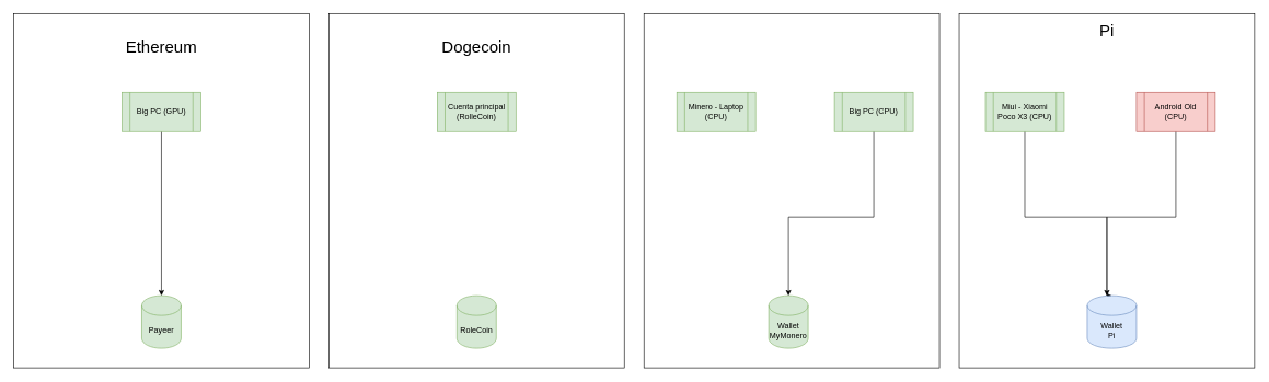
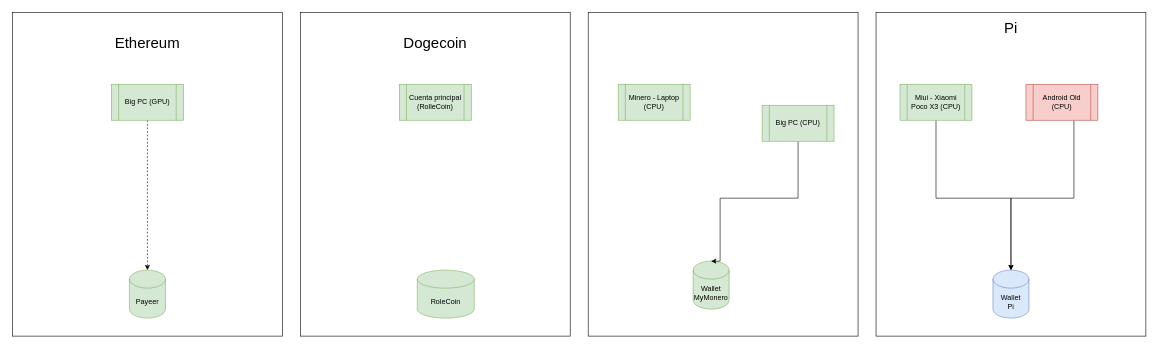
  <mxCell id="0" />
  <mxCell id="1" parent="0" />
  <mxCell id="2" value="" style="rounded=0;whiteSpace=wrap;html=1;fillColor=none;" parent="1" vertex="1"><mxGeometry x="980" y="20" width="450" height="540" as="geometry" /></mxCell>
  <mxCell id="3" value="Minero - Laptop (CPU)" style="shape=process;whiteSpace=wrap;html=1;backgroundOutline=1;fillColor=#d5e8d4;strokeColor=#82b366;" parent="1" vertex="1"><mxGeometry x="1030" y="140" width="120" height="60" as="geometry" /></mxCell>
- <mxCell id="4" value="Wallet&lt;br&gt;MyMonero" style="shape=cylinder3;whiteSpace=wrap;html=1;boundedLbl=1;backgroundOutline=1;size=15;fillColor=#d5e8d4;strokeColor=#82b366;" parent="1" vertex="1"><mxGeometry x="1170" y="450" width="60" height="80" as="geometry" /></mxCell>
+ <mxCell id="4" value="Wallet&lt;br&gt;MyMonero" style="shape=cylinder3;whiteSpace=wrap;html=1;boundedLbl=1;backgroundOutline=1;size=15;fillColor=#d5e8d4;strokeColor=#82b366;" parent="1" vertex="1"><mxGeometry x="1155" y="435" width="60" height="80" as="geometry" /></mxCell>
  <mxCell id="5" style="edgeStyle=orthogonalEdgeStyle;rounded=0;orthogonalLoop=1;jettySize=auto;html=1;entryX=0.5;entryY=0;entryDx=0;entryDy=0;entryPerimeter=0;" parent="1" source="6" target="4" edge="1"><mxGeometry relative="1" as="geometry"><Array as="points"><mxPoint x="1330" y="330" /><mxPoint x="1200" y="330" /></Array></mxGeometry></mxCell>
- <mxCell id="6" value="Big PC (CPU)" style="shape=process;whiteSpace=wrap;html=1;backgroundOutline=1;fillColor=#d5e8d4;strokeColor=#82b366;" parent="1" vertex="1"><mxGeometry x="1270" y="140" width="120" height="60" as="geometry" /></mxCell>
+ <mxCell id="6" value="Big PC (CPU)" style="shape=process;whiteSpace=wrap;html=1;backgroundOutline=1;fillColor=#d5e8d4;strokeColor=#82b366;" parent="1" vertex="1"><mxGeometry x="1270" y="175" width="120" height="60" as="geometry" /></mxCell>
  <mxCell id="7" value="" style="rounded=0;whiteSpace=wrap;html=1;fillColor=none;" parent="1" vertex="1"><mxGeometry x="1460" y="20" width="450" height="540" as="geometry" /></mxCell>
  <mxCell id="8" style="edgeStyle=orthogonalEdgeStyle;rounded=0;orthogonalLoop=1;jettySize=auto;html=1;entryX=0.5;entryY=0;entryDx=0;entryDy=0;entryPerimeter=0;" parent="1" source="9" target="10" edge="1"><mxGeometry relative="1" as="geometry"><Array as="points"><mxPoint x="1560" y="330" /><mxPoint x="1685" y="330" /></Array></mxGeometry></mxCell>
  <mxCell id="9" value="Miui - Xiaomi Poco X3 (CPU)" style="shape=process;whiteSpace=wrap;html=1;backgroundOutline=1;fillColor=#d5e8d4;strokeColor=#82b366;" parent="1" vertex="1"><mxGeometry x="1500" y="140" width="120" height="60" as="geometry" /></mxCell>
- <mxCell id="10" value="Wallet&lt;br&gt;Pi" style="shape=cylinder3;whiteSpace=wrap;html=1;boundedLbl=1;backgroundOutline=1;size=15;fillColor=#dae8fc;strokeColor=#6c8ebf;" parent="1" vertex="1"><mxGeometry x="1655" y="450" width="75" height="80" as="geometry" /></mxCell>
+ <mxCell id="10" value="Wallet&lt;br&gt;Pi" style="shape=cylinder3;whiteSpace=wrap;html=1;boundedLbl=1;backgroundOutline=1;size=15;fillColor=#dae8fc;strokeColor=#6c8ebf;" parent="1" vertex="1"><mxGeometry x="1655" y="450" width="60" height="80" as="geometry" /></mxCell>
  <mxCell id="11" style="edgeStyle=orthogonalEdgeStyle;rounded=0;orthogonalLoop=1;jettySize=auto;html=1;" parent="1" source="12" target="10" edge="1"><mxGeometry relative="1" as="geometry"><Array as="points"><mxPoint x="1790" y="330" /><mxPoint x="1685" y="330" /></Array></mxGeometry></mxCell>
- <mxCell id="12" value="Android Old (CPU)" style="shape=process;whiteSpace=wrap;html=1;backgroundOutline=1;fillColor=#f8cecc;strokeColor=#b85450;" parent="1" vertex="1"><mxGeometry x="1730" y="140" width="120" height="60" as="geometry" /></mxCell>
+ <mxCell id="12" value="Android Old (CPU)" style="shape=process;whiteSpace=wrap;html=1;backgroundOutline=1;fillColor=#f8cecc;strokeColor=#b85450;" parent="1" vertex="1"><mxGeometry x="1710" y="140" width="120" height="60" as="geometry" /></mxCell>
  <mxCell id="13" value="&lt;font style=&quot;font-size: 25px&quot;&gt;Pi&lt;/font&gt;" style="text;html=1;strokeColor=none;fillColor=none;align=center;verticalAlign=middle;whiteSpace=wrap;rounded=0;" parent="1" vertex="1"><mxGeometry x="1640" y="35" width="90" height="20" as="geometry" /></mxCell>
  <mxCell id="14" value="" style="rounded=0;whiteSpace=wrap;html=1;fillColor=none;" parent="1" vertex="1"><mxGeometry x="500" y="20" width="450" height="540" as="geometry" /></mxCell>
  <mxCell id="15" value="Cuenta principal&lt;br&gt;(RolleCoin)" style="shape=process;whiteSpace=wrap;html=1;backgroundOutline=1;fillColor=#d5e8d4;strokeColor=#82b366;" parent="1" vertex="1"><mxGeometry x="665" y="140" width="120" height="60" as="geometry" /></mxCell>
- <mxCell id="16" value="RoleCoin" style="shape=cylinder3;whiteSpace=wrap;html=1;boundedLbl=1;backgroundOutline=1;size=15;fillColor=#d5e8d4;strokeColor=#82b366;" parent="1" vertex="1"><mxGeometry x="695" y="450" width="60" height="80" as="geometry" /></mxCell>
+ <mxCell id="16" value="RoleCoin" style="shape=cylinder3;whiteSpace=wrap;html=1;boundedLbl=1;backgroundOutline=1;size=15;fillColor=#d5e8d4;strokeColor=#82b366;" parent="1" vertex="1"><mxGeometry x="695" y="450" width="95" height="80" as="geometry" /></mxCell>
  <mxCell id="17" value="&lt;font style=&quot;font-size: 25px&quot;&gt;Dogecoin&lt;/font&gt;" style="text;html=1;strokeColor=none;fillColor=none;align=center;verticalAlign=middle;whiteSpace=wrap;rounded=0;" parent="1" vertex="1"><mxGeometry x="670" y="60" width="110" height="20" as="geometry" /></mxCell>
  <mxCell id="18" value="" style="rounded=0;whiteSpace=wrap;html=1;fillColor=none;" vertex="1" parent="1"><mxGeometry x="20" y="20" width="450" height="540" as="geometry" /></mxCell>
- <mxCell id="19" style="edgeStyle=orthogonalEdgeStyle;rounded=0;orthogonalLoop=1;jettySize=auto;html=1;entryX=0.5;entryY=0;entryDx=0;entryDy=0;entryPerimeter=0;" edge="1" parent="1" source="20" target="21"><mxGeometry relative="1" as="geometry"><Array as="points"><mxPoint x="245" y="170" /><mxPoint x="245" y="450" /></Array></mxGeometry></mxCell>
+ <mxCell id="19" style="edgeStyle=orthogonalEdgeStyle;rounded=0;orthogonalLoop=1;jettySize=auto;html=1;entryX=0.5;entryY=0;entryDx=0;entryDy=0;entryPerimeter=0;dashed=1;" edge="1" parent="1" source="20" target="21"><mxGeometry relative="1" as="geometry"><Array as="points"><mxPoint x="245" y="170" /><mxPoint x="245" y="450" /></Array></mxGeometry></mxCell>
  <mxCell id="20" value="Big PC (GPU)" style="shape=process;whiteSpace=wrap;html=1;backgroundOutline=1;fillColor=#d5e8d4;strokeColor=#82b366;" vertex="1" parent="1"><mxGeometry x="185" y="140" width="120" height="60" as="geometry" /></mxCell>
  <mxCell id="21" value="Payeer" style="shape=cylinder3;whiteSpace=wrap;html=1;boundedLbl=1;backgroundOutline=1;size=15;fillColor=#d5e8d4;strokeColor=#82b366;" vertex="1" parent="1"><mxGeometry x="215" y="450" width="60" height="80" as="geometry" /></mxCell>
  <mxCell id="22" value="&lt;font style=&quot;font-size: 25px&quot;&gt;Ethereum&lt;/font&gt;" style="text;html=1;strokeColor=none;fillColor=none;align=center;verticalAlign=middle;whiteSpace=wrap;rounded=0;" vertex="1" parent="1"><mxGeometry x="190" y="60" width="110" height="20" as="geometry" /></mxCell>
